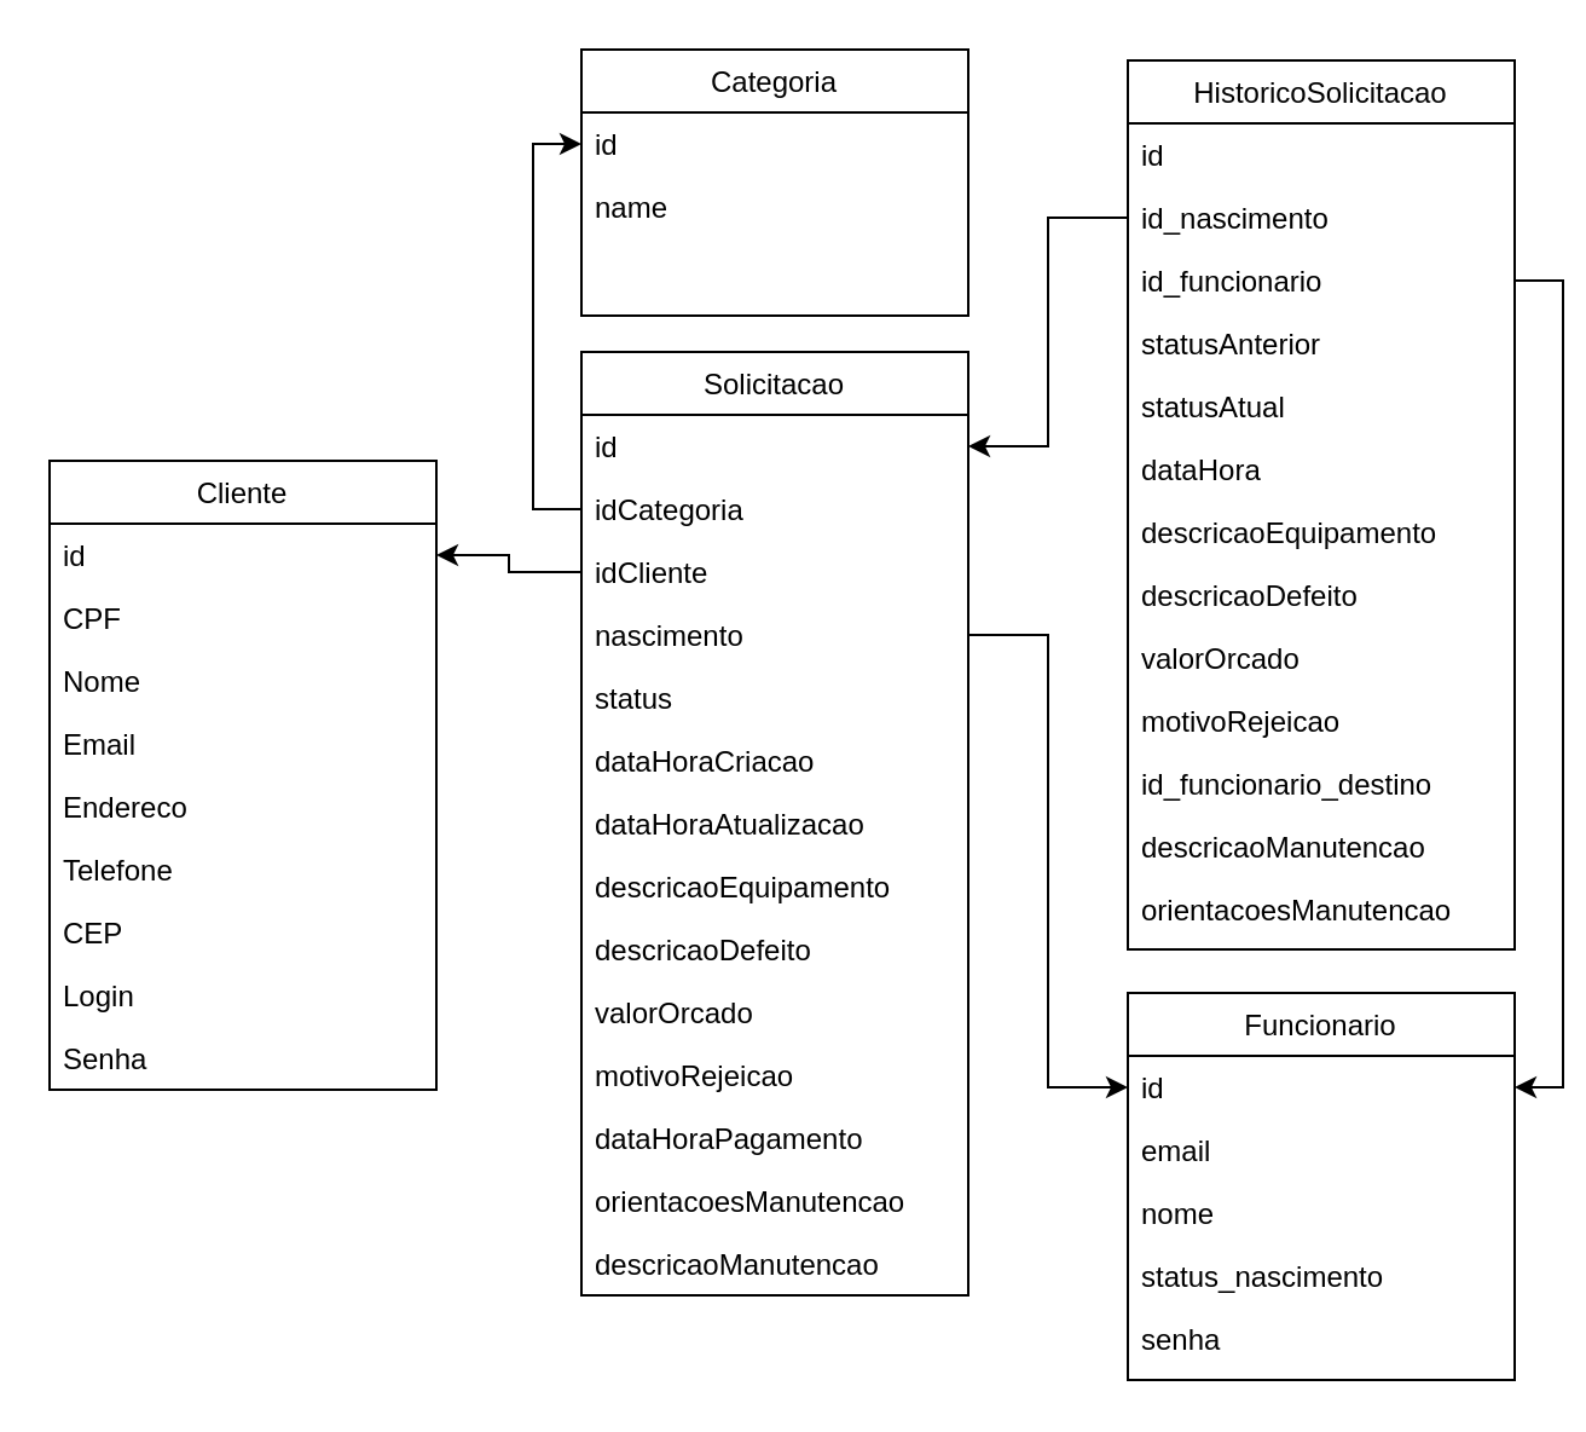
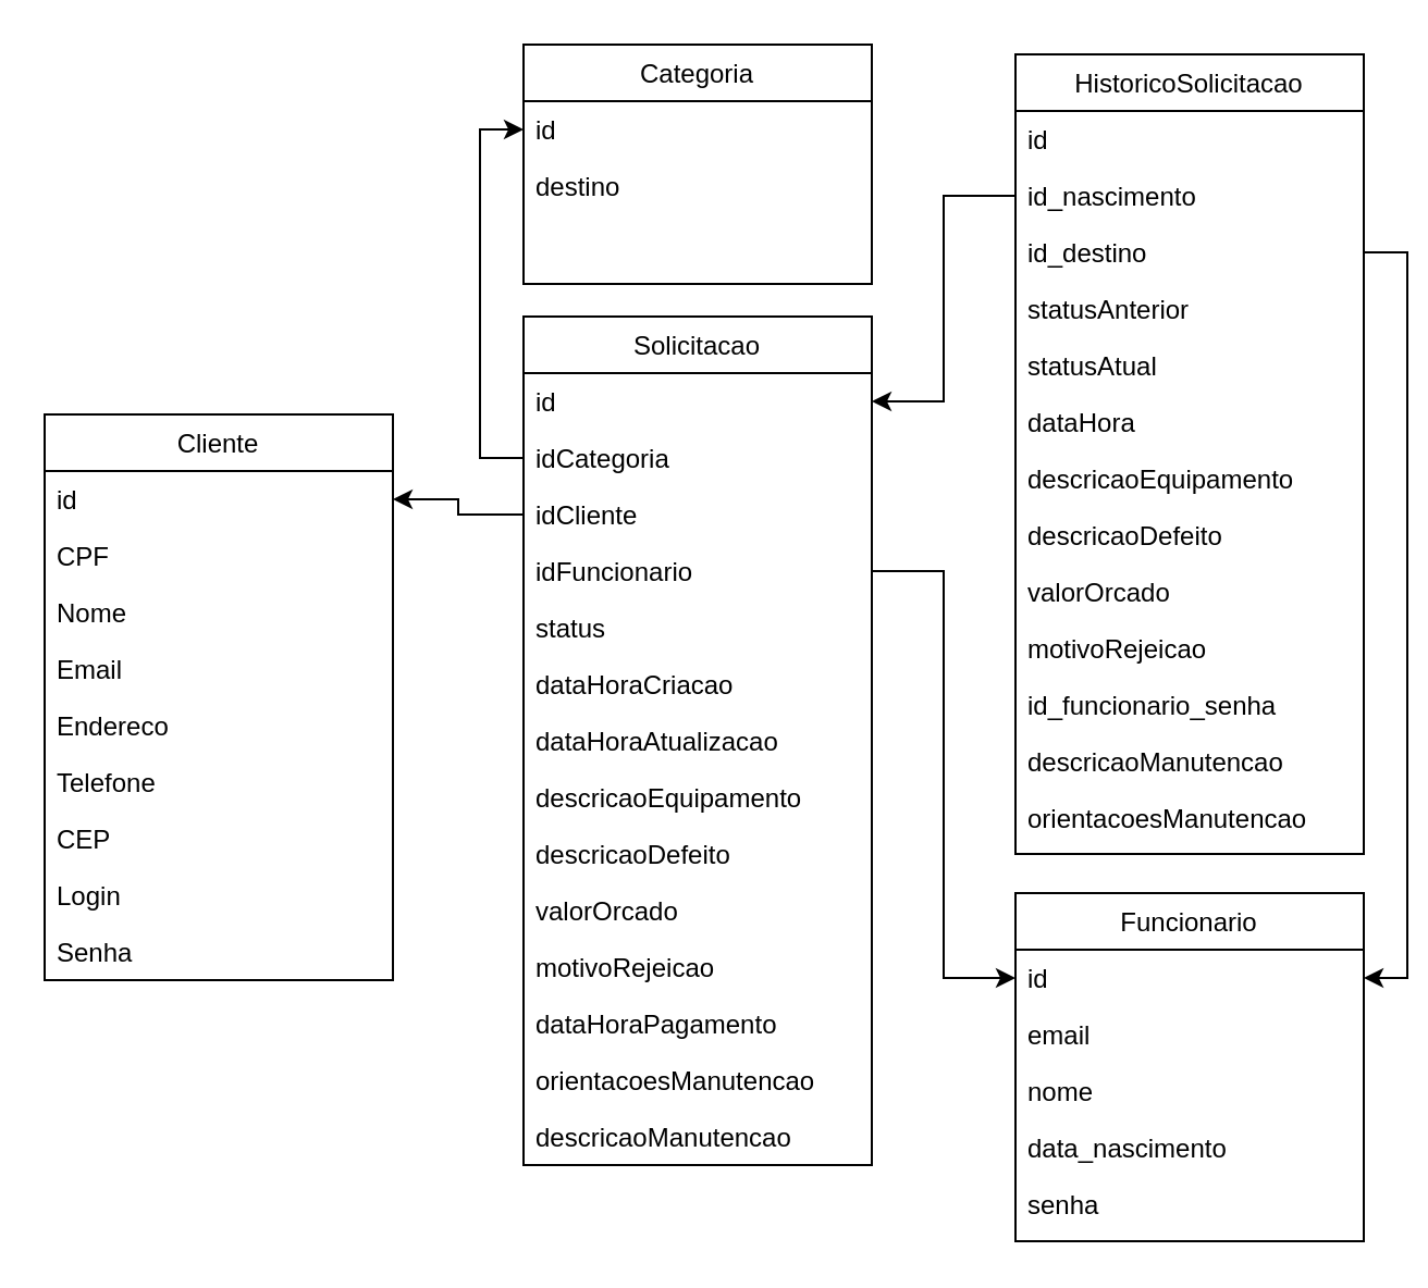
  <mxCell id="0" />
  <mxCell id="1" parent="0" />
  <mxCell id="2" value="Cliente" style="swimlane;fontStyle=0;align=center;verticalAlign=top;childLayout=stackLayout;horizontal=1;startSize=26;horizontalStack=0;resizeParent=1;resizeLast=0;collapsible=1;marginBottom=0;rounded=0;shadow=0;strokeWidth=1;" vertex="1" parent="1"><mxGeometry x="20" y="190" width="160" height="260" as="geometry"><mxRectangle x="230" y="140" width="160" height="26" as="alternateBounds" /></mxGeometry></mxCell>
  <mxCell id="3" value="id" style="text;align=left;verticalAlign=top;spacingLeft=4;spacingRight=4;overflow=hidden;rotatable=0;points=[[0,0.5],[1,0.5]];portConstraint=eastwest;rounded=0;shadow=0;html=0;" vertex="1" parent="2"><mxGeometry y="26" width="160" height="26" as="geometry" /></mxCell>
  <mxCell id="4" value="CPF" style="text;align=left;verticalAlign=top;spacingLeft=4;spacingRight=4;overflow=hidden;rotatable=0;points=[[0,0.5],[1,0.5]];portConstraint=eastwest;" vertex="1" parent="2"><mxGeometry y="52" width="160" height="26" as="geometry" /></mxCell>
  <mxCell id="5" value="Nome" style="text;align=left;verticalAlign=top;spacingLeft=4;spacingRight=4;overflow=hidden;rotatable=0;points=[[0,0.5],[1,0.5]];portConstraint=eastwest;rounded=0;shadow=0;html=0;" vertex="1" parent="2"><mxGeometry y="78" width="160" height="26" as="geometry" /></mxCell>
  <mxCell id="6" value="Email" style="text;align=left;verticalAlign=top;spacingLeft=4;spacingRight=4;overflow=hidden;rotatable=0;points=[[0,0.5],[1,0.5]];portConstraint=eastwest;rounded=0;shadow=0;html=0;" vertex="1" parent="2"><mxGeometry y="104" width="160" height="26" as="geometry" /></mxCell>
  <mxCell id="7" value="Endereco" style="text;align=left;verticalAlign=top;spacingLeft=4;spacingRight=4;overflow=hidden;rotatable=0;points=[[0,0.5],[1,0.5]];portConstraint=eastwest;rounded=0;shadow=0;html=0;" vertex="1" parent="2"><mxGeometry y="130" width="160" height="26" as="geometry" /></mxCell>
  <mxCell id="8" value="Telefone" style="text;align=left;verticalAlign=top;spacingLeft=4;spacingRight=4;overflow=hidden;rotatable=0;points=[[0,0.5],[1,0.5]];portConstraint=eastwest;rounded=0;shadow=0;html=0;" vertex="1" parent="2"><mxGeometry y="156" width="160" height="26" as="geometry" /></mxCell>
  <mxCell id="9" value="CEP" style="text;align=left;verticalAlign=top;spacingLeft=4;spacingRight=4;overflow=hidden;rotatable=0;points=[[0,0.5],[1,0.5]];portConstraint=eastwest;rounded=0;shadow=0;html=0;" vertex="1" parent="2"><mxGeometry y="182" width="160" height="26" as="geometry" /></mxCell>
  <mxCell id="10" value="Login" style="text;align=left;verticalAlign=top;spacingLeft=4;spacingRight=4;overflow=hidden;rotatable=0;points=[[0,0.5],[1,0.5]];portConstraint=eastwest;rounded=0;shadow=0;html=0;" vertex="1" parent="2"><mxGeometry y="208" width="160" height="26" as="geometry" /></mxCell>
  <mxCell id="11" value="Senha" style="text;align=left;verticalAlign=top;spacingLeft=4;spacingRight=4;overflow=hidden;rotatable=0;points=[[0,0.5],[1,0.5]];portConstraint=eastwest;rounded=0;shadow=0;html=0;" vertex="1" parent="2"><mxGeometry y="234" width="160" height="26" as="geometry" /></mxCell>
  <mxCell id="12" value="Solicitacao" style="swimlane;fontStyle=0;align=center;verticalAlign=top;childLayout=stackLayout;horizontal=1;startSize=26;horizontalStack=0;resizeParent=1;resizeLast=0;collapsible=1;marginBottom=0;rounded=0;shadow=0;strokeWidth=1;" vertex="1" parent="1"><mxGeometry x="240" y="145" width="160" height="390" as="geometry"><mxRectangle x="230" y="140" width="160" height="26" as="alternateBounds" /></mxGeometry></mxCell>
  <mxCell id="13" value="id" style="text;align=left;verticalAlign=top;spacingLeft=4;spacingRight=4;overflow=hidden;rotatable=0;points=[[0,0.5],[1,0.5]];portConstraint=eastwest;" vertex="1" parent="12"><mxGeometry y="26" width="160" height="26" as="geometry" /></mxCell>
  <mxCell id="14" value="idCategoria" style="text;align=left;verticalAlign=top;spacingLeft=4;spacingRight=4;overflow=hidden;rotatable=0;points=[[0,0.5],[1,0.5]];portConstraint=eastwest;rounded=0;shadow=0;html=0;" vertex="1" parent="12"><mxGeometry y="52" width="160" height="26" as="geometry" /></mxCell>
  <mxCell id="15" value="idCliente" style="text;align=left;verticalAlign=top;spacingLeft=4;spacingRight=4;overflow=hidden;rotatable=0;points=[[0,0.5],[1,0.5]];portConstraint=eastwest;rounded=0;shadow=0;html=0;" vertex="1" parent="12"><mxGeometry y="78" width="160" height="26" as="geometry" /></mxCell>
- <mxCell id="16" value="nascimento" style="text;align=left;verticalAlign=top;spacingLeft=4;spacingRight=4;overflow=hidden;rotatable=0;points=[[0,0.5],[1,0.5]];portConstraint=eastwest;rounded=0;shadow=0;html=0;" vertex="1" parent="12"><mxGeometry y="104" width="160" height="26" as="geometry" /></mxCell>
+ <mxCell id="16" value="idFuncionario" style="text;align=left;verticalAlign=top;spacingLeft=4;spacingRight=4;overflow=hidden;rotatable=0;points=[[0,0.5],[1,0.5]];portConstraint=eastwest;rounded=0;shadow=0;html=0;" vertex="1" parent="12"><mxGeometry y="104" width="160" height="26" as="geometry" /></mxCell>
  <mxCell id="17" value="status" style="text;align=left;verticalAlign=top;spacingLeft=4;spacingRight=4;overflow=hidden;rotatable=0;points=[[0,0.5],[1,0.5]];portConstraint=eastwest;rounded=0;shadow=0;html=0;" vertex="1" parent="12"><mxGeometry y="130" width="160" height="26" as="geometry" /></mxCell>
  <mxCell id="18" value="dataHoraCriacao" style="text;align=left;verticalAlign=top;spacingLeft=4;spacingRight=4;overflow=hidden;rotatable=0;points=[[0,0.5],[1,0.5]];portConstraint=eastwest;rounded=0;shadow=0;html=0;" vertex="1" parent="12"><mxGeometry y="156" width="160" height="26" as="geometry" /></mxCell>
  <mxCell id="19" value="dataHoraAtualizacao" style="text;align=left;verticalAlign=top;spacingLeft=4;spacingRight=4;overflow=hidden;rotatable=0;points=[[0,0.5],[1,0.5]];portConstraint=eastwest;rounded=0;shadow=0;html=0;" vertex="1" parent="12"><mxGeometry y="182" width="160" height="26" as="geometry" /></mxCell>
  <mxCell id="20" value="descricaoEquipamento" style="text;align=left;verticalAlign=top;spacingLeft=4;spacingRight=4;overflow=hidden;rotatable=0;points=[[0,0.5],[1,0.5]];portConstraint=eastwest;rounded=0;shadow=0;html=0;" vertex="1" parent="12"><mxGeometry y="208" width="160" height="26" as="geometry" /></mxCell>
  <mxCell id="21" value="descricaoDefeito" style="text;align=left;verticalAlign=top;spacingLeft=4;spacingRight=4;overflow=hidden;rotatable=0;points=[[0,0.5],[1,0.5]];portConstraint=eastwest;rounded=0;shadow=0;html=0;" vertex="1" parent="12"><mxGeometry y="234" width="160" height="26" as="geometry" /></mxCell>
  <mxCell id="22" value="valorOrcado" style="text;align=left;verticalAlign=top;spacingLeft=4;spacingRight=4;overflow=hidden;rotatable=0;points=[[0,0.5],[1,0.5]];portConstraint=eastwest;rounded=0;shadow=0;html=0;" vertex="1" parent="12"><mxGeometry y="260" width="160" height="26" as="geometry" /></mxCell>
  <mxCell id="23" value="motivoRejeicao" style="text;align=left;verticalAlign=top;spacingLeft=4;spacingRight=4;overflow=hidden;rotatable=0;points=[[0,0.5],[1,0.5]];portConstraint=eastwest;rounded=0;shadow=0;html=0;" vertex="1" parent="12"><mxGeometry y="286" width="160" height="26" as="geometry" /></mxCell>
  <mxCell id="24" value="dataHoraPagamento" style="text;align=left;verticalAlign=top;spacingLeft=4;spacingRight=4;overflow=hidden;rotatable=0;points=[[0,0.5],[1,0.5]];portConstraint=eastwest;rounded=0;shadow=0;html=0;" vertex="1" parent="12"><mxGeometry y="312" width="160" height="26" as="geometry" /></mxCell>
  <mxCell id="25" value="orientacoesManutencao" style="text;align=left;verticalAlign=top;spacingLeft=4;spacingRight=4;overflow=hidden;rotatable=0;points=[[0,0.5],[1,0.5]];portConstraint=eastwest;rounded=0;shadow=0;html=0;" vertex="1" parent="12"><mxGeometry y="338" width="160" height="26" as="geometry" /></mxCell>
  <mxCell id="26" value="descricaoManutencao" style="text;align=left;verticalAlign=top;spacingLeft=4;spacingRight=4;overflow=hidden;rotatable=0;points=[[0,0.5],[1,0.5]];portConstraint=eastwest;rounded=0;shadow=0;html=0;" vertex="1" parent="12"><mxGeometry y="364" width="160" height="26" as="geometry" /></mxCell>
  <mxCell id="27" value="HistoricoSolicitacao" style="swimlane;fontStyle=0;align=center;verticalAlign=top;childLayout=stackLayout;horizontal=1;startSize=26;horizontalStack=0;resizeParent=1;resizeLast=0;collapsible=1;marginBottom=0;rounded=0;shadow=0;strokeWidth=1;" vertex="1" parent="1"><mxGeometry x="466" y="24.5" width="160" height="367.5" as="geometry"><mxRectangle x="230" y="140" width="160" height="26" as="alternateBounds" /></mxGeometry></mxCell>
  <mxCell id="28" value="id" style="text;align=left;verticalAlign=top;spacingLeft=4;spacingRight=4;overflow=hidden;rotatable=0;points=[[0,0.5],[1,0.5]];portConstraint=eastwest;" vertex="1" parent="27"><mxGeometry y="26" width="160" height="26" as="geometry" /></mxCell>
  <mxCell id="29" value="id_nascimento" style="text;align=left;verticalAlign=top;spacingLeft=4;spacingRight=4;overflow=hidden;rotatable=0;points=[[0,0.5],[1,0.5]];portConstraint=eastwest;rounded=0;shadow=0;html=0;" vertex="1" parent="27"><mxGeometry y="52" width="160" height="26" as="geometry" /></mxCell>
- <mxCell id="30" value="id_funcionario" style="text;align=left;verticalAlign=top;spacingLeft=4;spacingRight=4;overflow=hidden;rotatable=0;points=[[0,0.5],[1,0.5]];portConstraint=eastwest;rounded=0;shadow=0;html=0;" vertex="1" parent="27"><mxGeometry y="78" width="160" height="26" as="geometry" /></mxCell>
+ <mxCell id="30" value="id_destino" style="text;align=left;verticalAlign=top;spacingLeft=4;spacingRight=4;overflow=hidden;rotatable=0;points=[[0,0.5],[1,0.5]];portConstraint=eastwest;rounded=0;shadow=0;html=0;" vertex="1" parent="27"><mxGeometry y="78" width="160" height="26" as="geometry" /></mxCell>
  <mxCell id="31" value="statusAnterior" style="text;align=left;verticalAlign=top;spacingLeft=4;spacingRight=4;overflow=hidden;rotatable=0;points=[[0,0.5],[1,0.5]];portConstraint=eastwest;rounded=0;shadow=0;html=0;" vertex="1" parent="27"><mxGeometry y="104" width="160" height="26" as="geometry" /></mxCell>
  <mxCell id="32" value="statusAtual" style="text;align=left;verticalAlign=top;spacingLeft=4;spacingRight=4;overflow=hidden;rotatable=0;points=[[0,0.5],[1,0.5]];portConstraint=eastwest;rounded=0;shadow=0;html=0;" vertex="1" parent="27"><mxGeometry y="130" width="160" height="26" as="geometry" /></mxCell>
  <mxCell id="33" value="dataHora" style="text;align=left;verticalAlign=top;spacingLeft=4;spacingRight=4;overflow=hidden;rotatable=0;points=[[0,0.5],[1,0.5]];portConstraint=eastwest;rounded=0;shadow=0;html=0;" vertex="1" parent="27"><mxGeometry y="156" width="160" height="26" as="geometry" /></mxCell>
  <mxCell id="34" value="descricaoEquipamento" style="text;align=left;verticalAlign=top;spacingLeft=4;spacingRight=4;overflow=hidden;rotatable=0;points=[[0,0.5],[1,0.5]];portConstraint=eastwest;rounded=0;shadow=0;html=0;" vertex="1" parent="27"><mxGeometry y="182" width="160" height="26" as="geometry" /></mxCell>
  <mxCell id="35" value="descricaoDefeito" style="text;align=left;verticalAlign=top;spacingLeft=4;spacingRight=4;overflow=hidden;rotatable=0;points=[[0,0.5],[1,0.5]];portConstraint=eastwest;rounded=0;shadow=0;html=0;" vertex="1" parent="27"><mxGeometry y="208" width="160" height="26" as="geometry" /></mxCell>
  <mxCell id="36" value="valorOrcado" style="text;align=left;verticalAlign=top;spacingLeft=4;spacingRight=4;overflow=hidden;rotatable=0;points=[[0,0.5],[1,0.5]];portConstraint=eastwest;rounded=0;shadow=0;html=0;" vertex="1" parent="27"><mxGeometry y="234" width="160" height="26" as="geometry" /></mxCell>
  <mxCell id="37" value="motivoRejeicao" style="text;align=left;verticalAlign=top;spacingLeft=4;spacingRight=4;overflow=hidden;rotatable=0;points=[[0,0.5],[1,0.5]];portConstraint=eastwest;rounded=0;shadow=0;html=0;" vertex="1" parent="27"><mxGeometry y="260" width="160" height="26" as="geometry" /></mxCell>
- <mxCell id="38" value="id_funcionario_destino" style="text;align=left;verticalAlign=top;spacingLeft=4;spacingRight=4;overflow=hidden;rotatable=0;points=[[0,0.5],[1,0.5]];portConstraint=eastwest;rounded=0;shadow=0;html=0;" vertex="1" parent="27"><mxGeometry y="286" width="160" height="26" as="geometry" /></mxCell>
+ <mxCell id="38" value="id_funcionario_senha" style="text;align=left;verticalAlign=top;spacingLeft=4;spacingRight=4;overflow=hidden;rotatable=0;points=[[0,0.5],[1,0.5]];portConstraint=eastwest;rounded=0;shadow=0;html=0;" vertex="1" parent="27"><mxGeometry y="286" width="160" height="26" as="geometry" /></mxCell>
  <mxCell id="39" value="descricaoManutencao" style="text;align=left;verticalAlign=top;spacingLeft=4;spacingRight=4;overflow=hidden;rotatable=0;points=[[0,0.5],[1,0.5]];portConstraint=eastwest;rounded=0;shadow=0;html=0;" vertex="1" parent="27"><mxGeometry y="312" width="160" height="26" as="geometry" /></mxCell>
  <mxCell id="40" value="orientacoesManutencao" style="text;align=left;verticalAlign=top;spacingLeft=4;spacingRight=4;overflow=hidden;rotatable=0;points=[[0,0.5],[1,0.5]];portConstraint=eastwest;rounded=0;shadow=0;html=0;" vertex="1" parent="27"><mxGeometry y="338" width="160" height="26" as="geometry" /></mxCell>
  <mxCell id="41" value="Categoria" style="swimlane;fontStyle=0;align=center;verticalAlign=top;childLayout=stackLayout;horizontal=1;startSize=26;horizontalStack=0;resizeParent=1;resizeLast=0;collapsible=1;marginBottom=0;rounded=0;shadow=0;strokeWidth=1;" vertex="1" parent="1"><mxGeometry x="240" y="20" width="160" height="110" as="geometry"><mxRectangle x="230" y="140" width="160" height="26" as="alternateBounds" /></mxGeometry></mxCell>
  <mxCell id="42" value="id" style="text;align=left;verticalAlign=top;spacingLeft=4;spacingRight=4;overflow=hidden;rotatable=0;points=[[0,0.5],[1,0.5]];portConstraint=eastwest;" vertex="1" parent="41"><mxGeometry y="26" width="160" height="26" as="geometry" /></mxCell>
- <mxCell id="43" value="name" style="text;align=left;verticalAlign=top;spacingLeft=4;spacingRight=4;overflow=hidden;rotatable=0;points=[[0,0.5],[1,0.5]];portConstraint=eastwest;rounded=0;shadow=0;html=0;" vertex="1" parent="41"><mxGeometry y="52" width="160" height="26" as="geometry" /></mxCell>
+ <mxCell id="43" value="destino" style="text;align=left;verticalAlign=top;spacingLeft=4;spacingRight=4;overflow=hidden;rotatable=0;points=[[0,0.5],[1,0.5]];portConstraint=eastwest;rounded=0;shadow=0;html=0;" vertex="1" parent="41"><mxGeometry y="52" width="160" height="26" as="geometry" /></mxCell>
  <mxCell id="44" value="Funcionario" style="swimlane;fontStyle=0;align=center;verticalAlign=top;childLayout=stackLayout;horizontal=1;startSize=26;horizontalStack=0;resizeParent=1;resizeLast=0;collapsible=1;marginBottom=0;rounded=0;shadow=0;strokeWidth=1;" vertex="1" parent="1"><mxGeometry x="466" y="410" width="160" height="160" as="geometry"><mxRectangle x="230" y="140" width="160" height="26" as="alternateBounds" /></mxGeometry></mxCell>
  <mxCell id="45" value="id" style="text;align=left;verticalAlign=top;spacingLeft=4;spacingRight=4;overflow=hidden;rotatable=0;points=[[0,0.5],[1,0.5]];portConstraint=eastwest;" vertex="1" parent="44"><mxGeometry y="26" width="160" height="26" as="geometry" /></mxCell>
  <mxCell id="46" value="email" style="text;align=left;verticalAlign=top;spacingLeft=4;spacingRight=4;overflow=hidden;rotatable=0;points=[[0,0.5],[1,0.5]];portConstraint=eastwest;rounded=0;shadow=0;html=0;" vertex="1" parent="44"><mxGeometry y="52" width="160" height="26" as="geometry" /></mxCell>
  <mxCell id="47" value="nome" style="text;align=left;verticalAlign=top;spacingLeft=4;spacingRight=4;overflow=hidden;rotatable=0;points=[[0,0.5],[1,0.5]];portConstraint=eastwest;rounded=0;shadow=0;html=0;" vertex="1" parent="44"><mxGeometry y="78" width="160" height="26" as="geometry" /></mxCell>
- <mxCell id="48" value="status_nascimento" style="text;align=left;verticalAlign=top;spacingLeft=4;spacingRight=4;overflow=hidden;rotatable=0;points=[[0,0.5],[1,0.5]];portConstraint=eastwest;rounded=0;shadow=0;html=0;" vertex="1" parent="44"><mxGeometry y="104" width="160" height="26" as="geometry" /></mxCell>
+ <mxCell id="48" value="data_nascimento" style="text;align=left;verticalAlign=top;spacingLeft=4;spacingRight=4;overflow=hidden;rotatable=0;points=[[0,0.5],[1,0.5]];portConstraint=eastwest;rounded=0;shadow=0;html=0;" vertex="1" parent="44"><mxGeometry y="104" width="160" height="26" as="geometry" /></mxCell>
  <mxCell id="49" value="senha" style="text;align=left;verticalAlign=top;spacingLeft=4;spacingRight=4;overflow=hidden;rotatable=0;points=[[0,0.5],[1,0.5]];portConstraint=eastwest;rounded=0;shadow=0;html=0;" vertex="1" parent="44"><mxGeometry y="130" width="160" height="26" as="geometry" /></mxCell>
  <mxCell id="50" style="edgeStyle=orthogonalEdgeStyle;rounded=0;orthogonalLoop=1;jettySize=auto;html=1;entryX=0;entryY=0.5;entryDx=0;entryDy=0;" edge="1" parent="1" source="14" target="42"><mxGeometry relative="1" as="geometry" /></mxCell>
  <mxCell id="51" style="edgeStyle=orthogonalEdgeStyle;rounded=0;orthogonalLoop=1;jettySize=auto;html=1;entryX=1;entryY=0.5;entryDx=0;entryDy=0;" edge="1" parent="1" source="15" target="3"><mxGeometry relative="1" as="geometry" /></mxCell>
  <mxCell id="52" style="edgeStyle=orthogonalEdgeStyle;rounded=0;orthogonalLoop=1;jettySize=auto;html=1;" edge="1" parent="1" source="29" target="13"><mxGeometry relative="1" as="geometry" /></mxCell>
  <mxCell id="53" style="edgeStyle=orthogonalEdgeStyle;rounded=0;orthogonalLoop=1;jettySize=auto;html=1;entryX=0;entryY=0.5;entryDx=0;entryDy=0;" edge="1" parent="1" source="16" target="45"><mxGeometry relative="1" as="geometry" /></mxCell>
  <mxCell id="54" style="edgeStyle=orthogonalEdgeStyle;rounded=0;orthogonalLoop=1;jettySize=auto;html=1;entryX=1;entryY=0.5;entryDx=0;entryDy=0;exitX=1;exitY=0.5;exitDx=0;exitDy=0;" edge="1" parent="1" source="30" target="45"><mxGeometry relative="1" as="geometry" /></mxCell>
